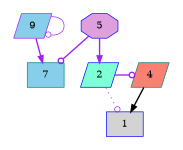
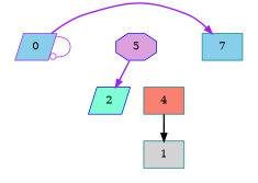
  digraph {
    node [color=blue fillcolor=skyblue shape=box style=filled]
    edge [arrowhead=odot color=purple style=bold]
-   0 [color=purple shape=parallelogram label=9]
-   1 [fillcolor=lightgrey]
+   0 [color=purple shape=parallelogram]
+   1 [color=teal fillcolor=lightgrey]
    n3 [color=teal label=7]
    2 [fillcolor=aquamarine shape=parallelogram]
-   4 [color=teal fillcolor=salmon shape=parallelogram]
+   4 [color=teal fillcolor=salmon]
    5 [fillcolor=plum shape=octagon]
    subgraph cluster_1 {
      color=white
      style=filled
      0
    }
    subgraph cluster_2 {
      color=white
      style=filled
      1
    }
    subgraph cluster_3 {
      color=white
      style=filled
      n3
    }
    subgraph cluster_4 {
      color=white
      style=filled
      2
      4
      5
    }
    0 -> 0 [style=solid]
    0 -> n3 [arrowhead=normal constraint=false]
-   2 -> 1 [style=dotted]
-   2 -> 4 [constraint=false]
    4 -> 1 [arrowhead=normal color=black]
-   5 -> n3
    5 -> 2 [arrowhead=normal]
    5 -> 4 [style=invis arrowhead="" color=""]
  }
